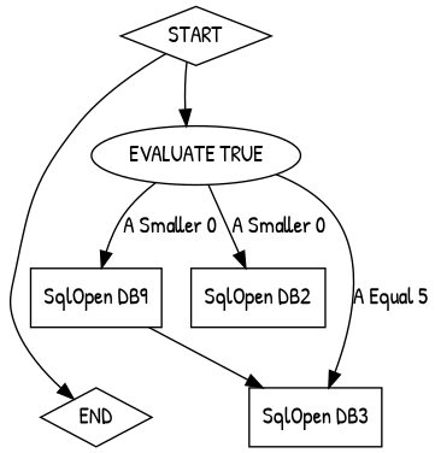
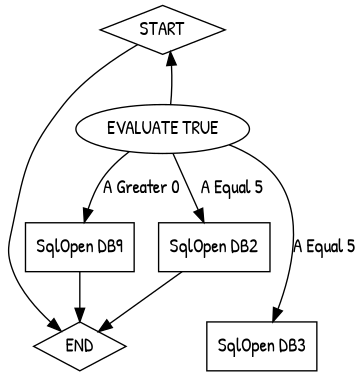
  digraph {
    fontname="Patrick Hand"
    node [fontname="Patrick Hand" shape=box]
    edge [fontname="Patrick Hand"]
    n1 [label=START shape=diamond]
    n2 [label="EVALUATE TRUE" shape=ellipse]
    n3 [label=END shape=diamond]
    n4 [label="SqlOpen DB9"]
    n5 [label="SqlOpen DB2"]
    n6 [label="SqlOpen DB3"]
-   n1 -> n2
+   n2 -> n1
    n1 -> n3
-   n2 -> n4 [label="A Smaller 0"]
-   n2 -> n5 [label="A Smaller 0"]
+   n2 -> n4 [label="A Greater 0"]
+   n2 -> n5 [label="A Equal 5"]
    n2 -> n6 [label="A Equal 5"]
-   n4 -> n6
+   n4 -> n3
+   n5 -> n3
  }
